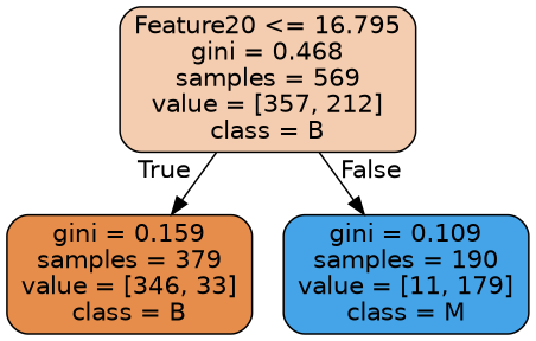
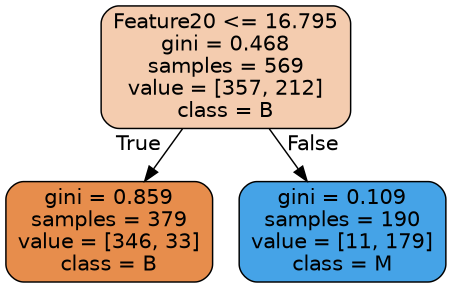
  digraph {
    node [color=black fontname=helvetica shape=box style="filled, rounded"]
    edge [fontname=helvetica labeldistance=2.5]
    n1 [fillcolor="#f4ccaf" label="Feature20 <= 16.795\ngini = 0.468\nsamples = 569\nvalue = [357, 212]\nclass = B"]
-   n2 [fillcolor="#e78d4c" label="gini = 0.159\nsamples = 379\nvalue = [346, 33]\nclass = B"]
+   n2 [fillcolor="#e78d4c" label="gini = 0.859\nsamples = 379\nvalue = [346, 33]\nclass = B"]
    n3 [fillcolor="#45a3e7" label="gini = 0.109\nsamples = 190\nvalue = [11, 179]\nclass = M"]
    n1 -> n2 [headlabel=True labelangle=45]
    n1 -> n3 [headlabel=False labelangle=-45]
  }
